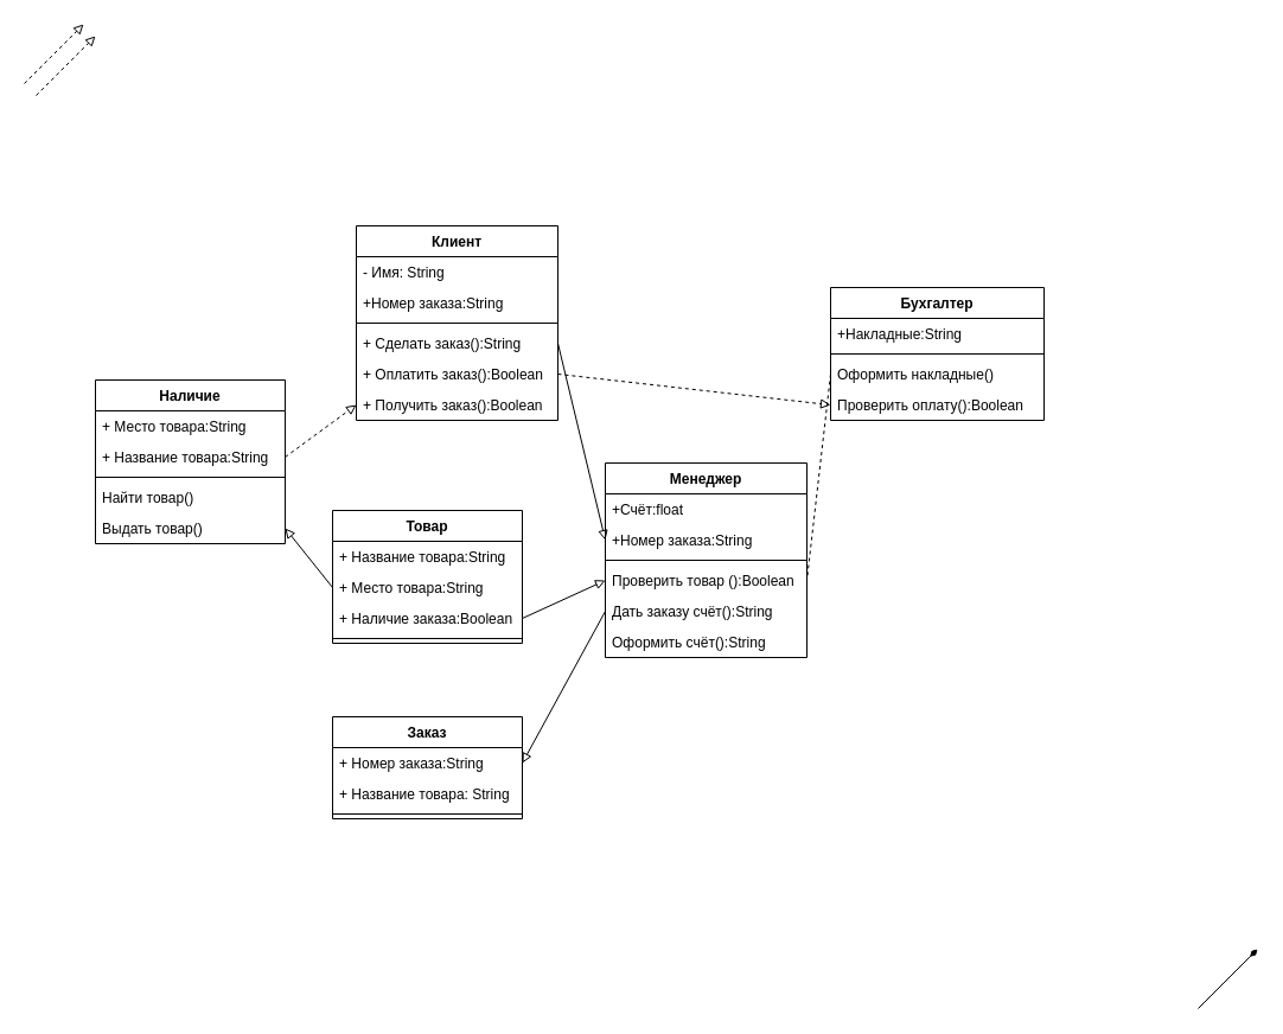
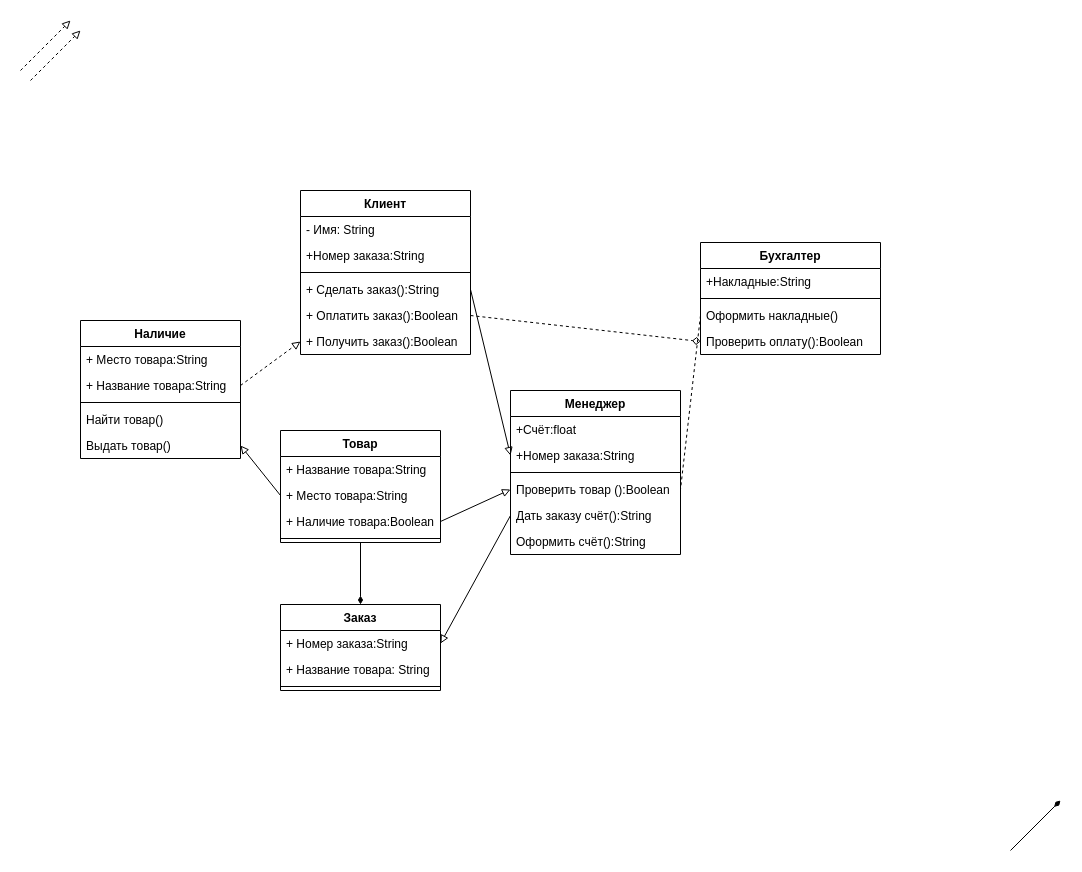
  <mxCell id="0" />
  <mxCell id="1" parent="0" />
  <mxCell id="2" value="Клиент" style="swimlane;fontStyle=1;align=center;verticalAlign=top;childLayout=stackLayout;horizontal=1;startSize=26;horizontalStack=0;resizeParent=1;resizeParentMax=0;resizeLast=0;collapsible=1;marginBottom=0;whiteSpace=wrap;html=1;" vertex="1" parent="1"><mxGeometry x="300" y="190" width="170" height="164" as="geometry" /></mxCell>
  <mxCell id="3" value="- Имя: String" style="text;strokeColor=none;fillColor=none;align=left;verticalAlign=top;spacingLeft=4;spacingRight=4;overflow=hidden;rotatable=0;points=[[0,0.5],[1,0.5]];portConstraint=eastwest;whiteSpace=wrap;html=1;" vertex="1" parent="2"><mxGeometry y="26" width="170" height="26" as="geometry" /></mxCell>
  <mxCell id="4" value="+Номер заказа:String" style="text;strokeColor=none;fillColor=none;align=left;verticalAlign=top;spacingLeft=4;spacingRight=4;overflow=hidden;rotatable=0;points=[[0,0.5],[1,0.5]];portConstraint=eastwest;whiteSpace=wrap;html=1;" vertex="1" parent="2"><mxGeometry y="52" width="170" height="26" as="geometry" /></mxCell>
  <mxCell id="5" value="" style="line;strokeWidth=1;fillColor=none;align=left;verticalAlign=middle;spacingTop=-1;spacingLeft=3;spacingRight=3;rotatable=0;labelPosition=right;points=[];portConstraint=eastwest;strokeColor=inherit;" vertex="1" parent="2"><mxGeometry y="78" width="170" height="8" as="geometry" /></mxCell>
  <mxCell id="6" value="+ Сделать заказ():String" style="text;strokeColor=none;fillColor=none;align=left;verticalAlign=top;spacingLeft=4;spacingRight=4;overflow=hidden;rotatable=0;points=[[0,0.5],[1,0.5]];portConstraint=eastwest;whiteSpace=wrap;html=1;" vertex="1" parent="2"><mxGeometry y="86" width="170" height="26" as="geometry" /></mxCell>
  <mxCell id="7" value="+ Оплатить заказ():Boolean" style="text;strokeColor=none;fillColor=none;align=left;verticalAlign=top;spacingLeft=4;spacingRight=4;overflow=hidden;rotatable=0;points=[[0,0.5],[1,0.5]];portConstraint=eastwest;whiteSpace=wrap;html=1;" vertex="1" parent="2"><mxGeometry y="112" width="170" height="26" as="geometry" /></mxCell>
  <mxCell id="8" value="+ Получить заказ():Boolean" style="text;strokeColor=none;fillColor=none;align=left;verticalAlign=top;spacingLeft=4;spacingRight=4;overflow=hidden;rotatable=0;points=[[0,0.5],[1,0.5]];portConstraint=eastwest;whiteSpace=wrap;html=1;" vertex="1" parent="2"><mxGeometry y="138" width="170" height="26" as="geometry" /></mxCell>
  <mxCell id="9" value="Заказ" style="swimlane;fontStyle=1;align=center;verticalAlign=top;childLayout=stackLayout;horizontal=1;startSize=26;horizontalStack=0;resizeParent=1;resizeParentMax=0;resizeLast=0;collapsible=1;marginBottom=0;whiteSpace=wrap;html=1;" vertex="1" parent="1"><mxGeometry x="280" y="604" width="160" height="86" as="geometry" /></mxCell>
  <mxCell id="10" value="+ Номер заказа:String" style="text;strokeColor=none;fillColor=none;align=left;verticalAlign=top;spacingLeft=4;spacingRight=4;overflow=hidden;rotatable=0;points=[[0,0.5],[1,0.5]];portConstraint=eastwest;whiteSpace=wrap;html=1;" vertex="1" parent="9"><mxGeometry y="26" width="160" height="26" as="geometry" /></mxCell>
  <mxCell id="11" value="+ Название товара: String" style="text;strokeColor=none;fillColor=none;align=left;verticalAlign=top;spacingLeft=4;spacingRight=4;overflow=hidden;rotatable=0;points=[[0,0.5],[1,0.5]];portConstraint=eastwest;whiteSpace=wrap;html=1;" vertex="1" parent="9"><mxGeometry y="52" width="160" height="26" as="geometry" /></mxCell>
  <mxCell id="12" value="" style="line;strokeWidth=1;fillColor=none;align=left;verticalAlign=middle;spacingTop=-1;spacingLeft=3;spacingRight=3;rotatable=0;labelPosition=right;points=[];portConstraint=eastwest;strokeColor=inherit;" vertex="1" parent="9"><mxGeometry y="78" width="160" height="8" as="geometry" /></mxCell>
  <mxCell id="13" value="Товар" style="swimlane;fontStyle=1;align=center;verticalAlign=top;childLayout=stackLayout;horizontal=1;startSize=26;horizontalStack=0;resizeParent=1;resizeParentMax=0;resizeLast=0;collapsible=1;marginBottom=0;whiteSpace=wrap;html=1;" vertex="1" parent="1"><mxGeometry x="280" y="430" width="160" height="112" as="geometry" /></mxCell>
  <mxCell id="14" value="+ Название товара:String" style="text;strokeColor=none;fillColor=none;align=left;verticalAlign=top;spacingLeft=4;spacingRight=4;overflow=hidden;rotatable=0;points=[[0,0.5],[1,0.5]];portConstraint=eastwest;whiteSpace=wrap;html=1;" vertex="1" parent="13"><mxGeometry y="26" width="160" height="26" as="geometry" /></mxCell>
  <mxCell id="15" value="+ Место товара:String" style="text;strokeColor=none;fillColor=none;align=left;verticalAlign=top;spacingLeft=4;spacingRight=4;overflow=hidden;rotatable=0;points=[[0,0.5],[1,0.5]];portConstraint=eastwest;whiteSpace=wrap;html=1;" vertex="1" parent="13"><mxGeometry y="52" width="160" height="26" as="geometry" /></mxCell>
- <mxCell id="16" value="+ Наличие заказа:Boolean" style="text;strokeColor=none;fillColor=none;align=left;verticalAlign=top;spacingLeft=4;spacingRight=4;overflow=hidden;rotatable=0;points=[[0,0.5],[1,0.5]];portConstraint=eastwest;whiteSpace=wrap;html=1;" vertex="1" parent="13"><mxGeometry y="78" width="160" height="26" as="geometry" /></mxCell>
+ <mxCell id="16" value="+ Наличие товара:Boolean" style="text;strokeColor=none;fillColor=none;align=left;verticalAlign=top;spacingLeft=4;spacingRight=4;overflow=hidden;rotatable=0;points=[[0,0.5],[1,0.5]];portConstraint=eastwest;whiteSpace=wrap;html=1;" vertex="1" parent="13"><mxGeometry y="78" width="160" height="26" as="geometry" /></mxCell>
  <mxCell id="17" value="" style="line;strokeWidth=1;fillColor=none;align=left;verticalAlign=middle;spacingTop=-1;spacingLeft=3;spacingRight=3;rotatable=0;labelPosition=right;points=[];portConstraint=eastwest;strokeColor=inherit;" vertex="1" parent="13"><mxGeometry y="104" width="160" height="8" as="geometry" /></mxCell>
  <mxCell id="18" value="Бухгалтер" style="swimlane;fontStyle=1;align=center;verticalAlign=top;childLayout=stackLayout;horizontal=1;startSize=26;horizontalStack=0;resizeParent=1;resizeParentMax=0;resizeLast=0;collapsible=1;marginBottom=0;whiteSpace=wrap;html=1;" vertex="1" parent="1"><mxGeometry x="700" y="242" width="180" height="112" as="geometry" /></mxCell>
  <mxCell id="19" value="+Накладные:String" style="text;strokeColor=none;fillColor=none;align=left;verticalAlign=top;spacingLeft=4;spacingRight=4;overflow=hidden;rotatable=0;points=[[0,0.5],[1,0.5]];portConstraint=eastwest;whiteSpace=wrap;html=1;" vertex="1" parent="18"><mxGeometry y="26" width="180" height="26" as="geometry" /></mxCell>
  <mxCell id="20" value="" style="line;strokeWidth=1;fillColor=none;align=left;verticalAlign=middle;spacingTop=-1;spacingLeft=3;spacingRight=3;rotatable=0;labelPosition=right;points=[];portConstraint=eastwest;strokeColor=inherit;" vertex="1" parent="18"><mxGeometry y="52" width="180" height="8" as="geometry" /></mxCell>
  <mxCell id="21" value="Оформить накладные()" style="text;strokeColor=none;fillColor=none;align=left;verticalAlign=top;spacingLeft=4;spacingRight=4;overflow=hidden;rotatable=0;points=[[0,0.5],[1,0.5]];portConstraint=eastwest;whiteSpace=wrap;html=1;" vertex="1" parent="18"><mxGeometry y="60" width="180" height="26" as="geometry" /></mxCell>
  <mxCell id="22" value="Проверить оплату():Boolean" style="text;strokeColor=none;fillColor=none;align=left;verticalAlign=top;spacingLeft=4;spacingRight=4;overflow=hidden;rotatable=0;points=[[0,0.5],[1,0.5]];portConstraint=eastwest;whiteSpace=wrap;html=1;" vertex="1" parent="18"><mxGeometry y="86" width="180" height="26" as="geometry" /></mxCell>
  <mxCell id="23" value="Менеджер" style="swimlane;fontStyle=1;align=center;verticalAlign=top;childLayout=stackLayout;horizontal=1;startSize=26;horizontalStack=0;resizeParent=1;resizeParentMax=0;resizeLast=0;collapsible=1;marginBottom=0;whiteSpace=wrap;html=1;" vertex="1" parent="1"><mxGeometry x="510" y="390" width="170" height="164" as="geometry" /></mxCell>
  <mxCell id="24" value="+Счёт:float" style="text;strokeColor=none;fillColor=none;align=left;verticalAlign=top;spacingLeft=4;spacingRight=4;overflow=hidden;rotatable=0;points=[[0,0.5],[1,0.5]];portConstraint=eastwest;whiteSpace=wrap;html=1;" vertex="1" parent="23"><mxGeometry y="26" width="170" height="26" as="geometry" /></mxCell>
  <mxCell id="25" value="+Номер заказа:String" style="text;strokeColor=none;fillColor=none;align=left;verticalAlign=top;spacingLeft=4;spacingRight=4;overflow=hidden;rotatable=0;points=[[0,0.5],[1,0.5]];portConstraint=eastwest;whiteSpace=wrap;html=1;" vertex="1" parent="23"><mxGeometry y="52" width="170" height="26" as="geometry" /></mxCell>
  <mxCell id="26" value="" style="line;strokeWidth=1;fillColor=none;align=left;verticalAlign=middle;spacingTop=-1;spacingLeft=3;spacingRight=3;rotatable=0;labelPosition=right;points=[];portConstraint=eastwest;strokeColor=inherit;" vertex="1" parent="23"><mxGeometry y="78" width="170" height="8" as="geometry" /></mxCell>
  <mxCell id="27" value="Проверить товар ():Boolean" style="text;strokeColor=none;fillColor=none;align=left;verticalAlign=top;spacingLeft=4;spacingRight=4;overflow=hidden;rotatable=0;points=[[0,0.5],[1,0.5]];portConstraint=eastwest;whiteSpace=wrap;html=1;" vertex="1" parent="23"><mxGeometry y="86" width="170" height="26" as="geometry" /></mxCell>
  <mxCell id="28" value="Дать заказу счёт():String" style="text;strokeColor=none;fillColor=none;align=left;verticalAlign=top;spacingLeft=4;spacingRight=4;overflow=hidden;rotatable=0;points=[[0,0.5],[1,0.5]];portConstraint=eastwest;whiteSpace=wrap;html=1;" vertex="1" parent="23"><mxGeometry y="112" width="170" height="26" as="geometry" /></mxCell>
  <mxCell id="29" value="Оформить счёт():String" style="text;strokeColor=none;fillColor=none;align=left;verticalAlign=top;spacingLeft=4;spacingRight=4;overflow=hidden;rotatable=0;points=[[0,0.5],[1,0.5]];portConstraint=eastwest;whiteSpace=wrap;html=1;" vertex="1" parent="23"><mxGeometry y="138" width="170" height="26" as="geometry" /></mxCell>
  <mxCell id="30" value="Наличие" style="swimlane;fontStyle=1;align=center;verticalAlign=top;childLayout=stackLayout;horizontal=1;startSize=26;horizontalStack=0;resizeParent=1;resizeParentMax=0;resizeLast=0;collapsible=1;marginBottom=0;whiteSpace=wrap;html=1;" vertex="1" parent="1"><mxGeometry x="80" y="320" width="160" height="138" as="geometry" /></mxCell>
  <mxCell id="31" value="+ Место товара:String" style="text;strokeColor=none;fillColor=none;align=left;verticalAlign=top;spacingLeft=4;spacingRight=4;overflow=hidden;rotatable=0;points=[[0,0.5],[1,0.5]];portConstraint=eastwest;whiteSpace=wrap;html=1;" vertex="1" parent="30"><mxGeometry y="26" width="160" height="26" as="geometry" /></mxCell>
  <mxCell id="32" value="+ Название товара:String" style="text;strokeColor=none;fillColor=none;align=left;verticalAlign=top;spacingLeft=4;spacingRight=4;overflow=hidden;rotatable=0;points=[[0,0.5],[1,0.5]];portConstraint=eastwest;whiteSpace=wrap;html=1;" vertex="1" parent="30"><mxGeometry y="52" width="160" height="26" as="geometry" /></mxCell>
  <mxCell id="33" value="" style="line;strokeWidth=1;fillColor=none;align=left;verticalAlign=middle;spacingTop=-1;spacingLeft=3;spacingRight=3;rotatable=0;labelPosition=right;points=[];portConstraint=eastwest;strokeColor=inherit;" vertex="1" parent="30"><mxGeometry y="78" width="160" height="8" as="geometry" /></mxCell>
  <mxCell id="34" value="Найти товар()" style="text;strokeColor=none;fillColor=none;align=left;verticalAlign=top;spacingLeft=4;spacingRight=4;overflow=hidden;rotatable=0;points=[[0,0.5],[1,0.5]];portConstraint=eastwest;whiteSpace=wrap;html=1;" vertex="1" parent="30"><mxGeometry y="86" width="160" height="26" as="geometry" /></mxCell>
  <mxCell id="35" value="Выдать товар()" style="text;strokeColor=none;fillColor=none;align=left;verticalAlign=top;spacingLeft=4;spacingRight=4;overflow=hidden;rotatable=0;points=[[0,0.5],[1,0.5]];portConstraint=eastwest;whiteSpace=wrap;html=1;" vertex="1" parent="30"><mxGeometry y="112" width="160" height="26" as="geometry" /></mxCell>
  <mxCell id="36" value="" style="endArrow=block;html=1;rounded=0;endFill=0;exitX=0;exitY=0.5;exitDx=0;exitDy=0;entryX=1;entryY=0.5;entryDx=0;entryDy=0;" edge="1" parent="1" source="28" target="10"><mxGeometry width="50" height="50" relative="1" as="geometry"><mxPoint x="630" y="630" as="sourcePoint" /><mxPoint x="680" y="580" as="targetPoint" /></mxGeometry></mxCell>
+ <mxCell id="37" value="" style="endArrow=diamondThin;html=1;rounded=0;endFill=1;exitX=0.5;exitY=1;exitDx=0;exitDy=0;entryX=0.5;entryY=0;entryDx=0;entryDy=0;" edge="1" parent="1" source="13" target="9"><mxGeometry width="50" height="50" relative="1" as="geometry"><mxPoint x="980" y="914" as="sourcePoint" /><mxPoint x="1030" y="864" as="targetPoint" /></mxGeometry></mxCell>
  <mxCell id="38" value="" style="endArrow=diamondThin;html=1;rounded=0;endFill=1;" edge="1" parent="1"><mxGeometry width="50" height="50" relative="1" as="geometry"><mxPoint x="1010" y="850" as="sourcePoint" /><mxPoint x="1060" y="800" as="targetPoint" /></mxGeometry></mxCell>
  <mxCell id="39" value="" style="endArrow=block;html=1;rounded=0;endFill=0;exitX=1;exitY=0.5;exitDx=0;exitDy=0;entryX=0;entryY=0.5;entryDx=0;entryDy=0;" edge="1" parent="1" source="6" target="25"><mxGeometry width="50" height="50" relative="1" as="geometry"><mxPoint x="560" as="sourcePoint" y="270" /><mxPoint x="610" y="220" as="targetPoint" /></mxGeometry></mxCell>
  <mxCell id="40" value="" style="endArrow=block;html=1;rounded=0;endFill=0;exitX=1;exitY=0.5;exitDx=0;exitDy=0;entryX=0;entryY=0.5;entryDx=0;entryDy=0;" edge="1" parent="1" source="16" target="27"><mxGeometry width="50" height="50" relative="1" as="geometry"><mxPoint x="450" y="474" as="sourcePoint" /><mxPoint x="500" y="424" as="targetPoint" /></mxGeometry></mxCell>
- <mxCell id="41" value="" style="endArrow=block;html=1;rounded=0;endFill=0;dashed=1;exitX=1;exitY=0.5;exitDx=0;exitDy=0;entryX=0;entryY=0.5;entryDx=0;entryDy=0;" edge="1" parent="1" source="7" target="22"><mxGeometry width="50" height="50" relative="1" as="geometry"><mxPoint x="600" y="280" as="sourcePoint" /><mxPoint x="650" y="230" as="targetPoint" /></mxGeometry></mxCell>
+ <mxCell id="41" value="" style="endArrow=diamond;html=1;rounded=0;endFill=0;dashed=1;exitX=1;exitY=0.5;exitDx=0;exitDy=0;entryX=0;entryY=0.5;entryDx=0;entryDy=0;" edge="1" parent="1" source="7" target="22"><mxGeometry width="50" height="50" relative="1" as="geometry"><mxPoint x="600" y="280" as="sourcePoint" /><mxPoint x="650" y="230" as="targetPoint" /></mxGeometry></mxCell>
  <mxCell id="42" value="" style="endArrow=block;html=1;rounded=0;endFill=0;exitX=0;exitY=0.5;exitDx=0;exitDy=0;entryX=1;entryY=0.5;entryDx=0;entryDy=0;" edge="1" parent="1" source="15" target="35"><mxGeometry width="50" height="50" relative="1" as="geometry"><mxPoint x="200" y="440" as="sourcePoint" /><mxPoint x="250" y="390" as="targetPoint" /></mxGeometry></mxCell>
  <mxCell id="43" value="" style="endArrow=block;html=1;rounded=0;endFill=0;dashed=1;" edge="1" parent="1"><mxGeometry width="50" height="50" relative="1" as="geometry"><mxPoint x="20" y="70" as="sourcePoint" /><mxPoint x="70" y="20" as="targetPoint" /></mxGeometry></mxCell>
  <mxCell id="44" value="" style="endArrow=block;html=1;rounded=0;endFill=0;dashed=1;" edge="1" parent="1"><mxGeometry width="50" height="50" relative="1" as="geometry"><mxPoint x="30" y="80" as="sourcePoint" /><mxPoint x="80" y="30" as="targetPoint" /></mxGeometry></mxCell>
  <mxCell id="45" value="" style="endArrow=block;html=1;rounded=0;endFill=0;dashed=1;exitX=1;exitY=0.5;exitDx=0;exitDy=0;entryX=0;entryY=0.5;entryDx=0;entryDy=0;" edge="1" parent="1" source="32" target="8"><mxGeometry width="50" height="50" relative="1" as="geometry"><mxPoint x="40" y="90" as="sourcePoint" /><mxPoint x="90" y="40" as="targetPoint" /></mxGeometry></mxCell>
  <mxCell id="46" value="" style="endArrow=none;html=1;rounded=0;endFill=0;dashed=1;exitX=0;exitY=0.5;exitDx=0;exitDy=0;entryX=1;entryY=0.5;entryDx=0;entryDy=0;" edge="1" parent="1" source="21" target="27"><mxGeometry width="50" height="50" relative="1" as="geometry"><mxPoint x="395" y="940" as="sourcePoint" /><mxPoint x="445" y="890" as="targetPoint" /></mxGeometry></mxCell>
